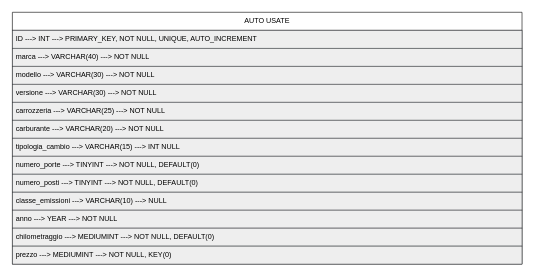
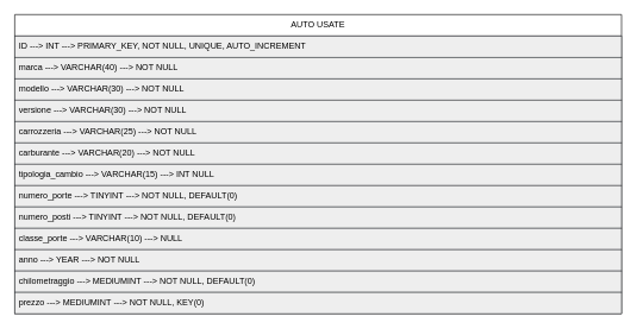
  <mxCell id="0" />
  <mxCell id="1" parent="0" />
  <mxCell id="2" value="AUTO USATE" style="swimlane;fontStyle=0;childLayout=stackLayout;horizontal=1;startSize=30;horizontalStack=0;resizeParent=1;resizeParentMax=0;resizeLast=0;collapsible=1;marginBottom=0;whiteSpace=wrap;html=1;" vertex="1" parent="1"><mxGeometry y="20" width="850" height="420" as="geometry" x="20" /></mxCell>
  <mxCell id="3" value="ID ---&amp;gt; INT ---&amp;gt; PRIMARY_KEY, NOT NULL, UNIQUE, AUTO_INCREMENT" style="text;strokeColor=#36393d;fillColor=#eeeeee;align=left;verticalAlign=middle;spacingLeft=4;spacingRight=4;overflow=hidden;points=[[0,0.5],[1,0.5]];portConstraint=eastwest;rotatable=0;whiteSpace=wrap;html=1;" vertex="1" parent="2"><mxGeometry y="30" width="850" height="30" as="geometry" /></mxCell>
  <mxCell id="4" value="marca ---&amp;gt; VARCHAR(40) ---&amp;gt; NOT NULL" style="text;align=left;verticalAlign=middle;spacingLeft=4;spacingRight=4;overflow=hidden;points=[[0,0.5],[1,0.5]];portConstraint=eastwest;rotatable=0;whiteSpace=wrap;html=1;fillColor=#eeeeee;strokeColor=#36393d;" vertex="1" parent="2"><mxGeometry y="60" width="850" height="30" as="geometry" /></mxCell>
  <mxCell id="5" value="modello ---&amp;gt;&amp;nbsp;VARCHAR(30)&amp;nbsp;---&amp;gt; NOT NULL" style="text;strokeColor=#36393d;fillColor=#eeeeee;align=left;verticalAlign=middle;spacingLeft=4;spacingRight=4;overflow=hidden;points=[[0,0.5],[1,0.5]];portConstraint=eastwest;rotatable=0;whiteSpace=wrap;html=1;" vertex="1" parent="2"><mxGeometry y="90" width="850" height="30" as="geometry" /></mxCell>
  <mxCell id="6" value="versione&amp;nbsp;---&amp;gt;&amp;nbsp;VARCHAR(30)&amp;nbsp;---&amp;gt; NOT NULL" style="text;strokeColor=#36393d;fillColor=#eeeeee;align=left;verticalAlign=middle;spacingLeft=4;spacingRight=4;overflow=hidden;points=[[0,0.5],[1,0.5]];portConstraint=eastwest;rotatable=0;whiteSpace=wrap;html=1;" vertex="1" parent="2"><mxGeometry y="120" width="850" height="30" as="geometry" /></mxCell>
  <mxCell id="7" value="carrozzeria&amp;nbsp;---&amp;gt;&amp;nbsp;VARCHAR(25)&amp;nbsp;---&amp;gt; NOT NULL" style="text;strokeColor=#36393d;fillColor=#eeeeee;align=left;verticalAlign=middle;spacingLeft=4;spacingRight=4;overflow=hidden;points=[[0,0.5],[1,0.5]];portConstraint=eastwest;rotatable=0;whiteSpace=wrap;html=1;" vertex="1" parent="2"><mxGeometry y="150" width="850" height="30" as="geometry" /></mxCell>
  <mxCell id="8" value="carburante&amp;nbsp;---&amp;gt;&amp;nbsp;VARCHAR(20)&amp;nbsp;---&amp;gt; NOT NULL" style="text;strokeColor=#36393d;fillColor=#eeeeee;align=left;verticalAlign=middle;spacingLeft=4;spacingRight=4;overflow=hidden;points=[[0,0.5],[1,0.5]];portConstraint=eastwest;rotatable=0;whiteSpace=wrap;html=1;" vertex="1" parent="2"><mxGeometry y="180" width="850" height="30" as="geometry" /></mxCell>
  <mxCell id="9" value="tipologia_cambio&amp;nbsp;---&amp;gt;&amp;nbsp;VARCHAR(15)&amp;nbsp;---&amp;gt; INT NULL" style="text;strokeColor=#36393d;fillColor=#eeeeee;align=left;verticalAlign=middle;spacingLeft=4;spacingRight=4;overflow=hidden;points=[[0,0.5],[1,0.5]];portConstraint=eastwest;rotatable=0;whiteSpace=wrap;html=1;" vertex="1" parent="2"><mxGeometry y="210" width="850" height="30" as="geometry" /></mxCell>
  <mxCell id="10" value="numero_porte&amp;nbsp;---&amp;gt; TINYINT&amp;nbsp;---&amp;gt; NOT NULL, DEFAULT(0)" style="text;strokeColor=#36393d;fillColor=#eeeeee;align=left;verticalAlign=middle;spacingLeft=4;spacingRight=4;overflow=hidden;points=[[0,0.5],[1,0.5]];portConstraint=eastwest;rotatable=0;whiteSpace=wrap;html=1;" vertex="1" parent="2"><mxGeometry y="240" width="850" height="30" as="geometry" /></mxCell>
  <mxCell id="11" value="numero_posti&amp;nbsp;---&amp;gt; TINYINT&amp;nbsp;---&amp;gt; NOT NULL, DEFAULT(0)" style="text;strokeColor=#36393d;fillColor=#eeeeee;align=left;verticalAlign=middle;spacingLeft=4;spacingRight=4;overflow=hidden;points=[[0,0.5],[1,0.5]];portConstraint=eastwest;rotatable=0;whiteSpace=wrap;html=1;" vertex="1" parent="2"><mxGeometry y="270" width="850" height="30" as="geometry" /></mxCell>
- <mxCell id="12" value="classe_emissioni&amp;nbsp;---&amp;gt; VARCHAR(10)&amp;nbsp;---&amp;gt; NULL" style="text;strokeColor=#36393d;fillColor=#eeeeee;align=left;verticalAlign=middle;spacingLeft=4;spacingRight=4;overflow=hidden;points=[[0,0.5],[1,0.5]];portConstraint=eastwest;rotatable=0;whiteSpace=wrap;html=1;" vertex="1" parent="2"><mxGeometry y="300" width="850" height="30" as="geometry" /></mxCell>
+ <mxCell id="12" value="classe_porte&amp;nbsp;---&amp;gt; VARCHAR(10)&amp;nbsp;---&amp;gt; NULL" style="text;strokeColor=#36393d;fillColor=#eeeeee;align=left;verticalAlign=middle;spacingLeft=4;spacingRight=4;overflow=hidden;points=[[0,0.5],[1,0.5]];portConstraint=eastwest;rotatable=0;whiteSpace=wrap;html=1;" vertex="1" parent="2"><mxGeometry y="300" width="850" height="30" as="geometry" /></mxCell>
  <mxCell id="13" value="anno&amp;nbsp;---&amp;gt; YEAR&amp;nbsp;---&amp;gt; NOT NULL" style="text;strokeColor=#36393d;fillColor=#eeeeee;align=left;verticalAlign=middle;spacingLeft=4;spacingRight=4;overflow=hidden;points=[[0,0.5],[1,0.5]];portConstraint=eastwest;rotatable=0;whiteSpace=wrap;html=1;" vertex="1" parent="2"><mxGeometry y="330" width="850" height="30" as="geometry" /></mxCell>
  <mxCell id="14" value="chilometraggio&amp;nbsp;---&amp;gt; MEDIUMINT&amp;nbsp;---&amp;gt; NOT NULL, DEFAULT(0)" style="text;strokeColor=#36393d;fillColor=#eeeeee;align=left;verticalAlign=middle;spacingLeft=4;spacingRight=4;overflow=hidden;points=[[0,0.5],[1,0.5]];portConstraint=eastwest;rotatable=0;whiteSpace=wrap;html=1;" vertex="1" parent="2"><mxGeometry y="360" width="850" height="30" as="geometry" /></mxCell>
  <mxCell id="15" value="prezzo&amp;nbsp;---&amp;gt; MEDIUMINT&amp;nbsp;---&amp;gt; NOT NULL, KEY(0)" style="text;strokeColor=#36393d;fillColor=#eeeeee;align=left;verticalAlign=middle;spacingLeft=4;spacingRight=4;overflow=hidden;points=[[0,0.5],[1,0.5]];portConstraint=eastwest;rotatable=0;whiteSpace=wrap;html=1;" vertex="1" parent="2"><mxGeometry y="390" width="850" height="30" as="geometry" /></mxCell>
